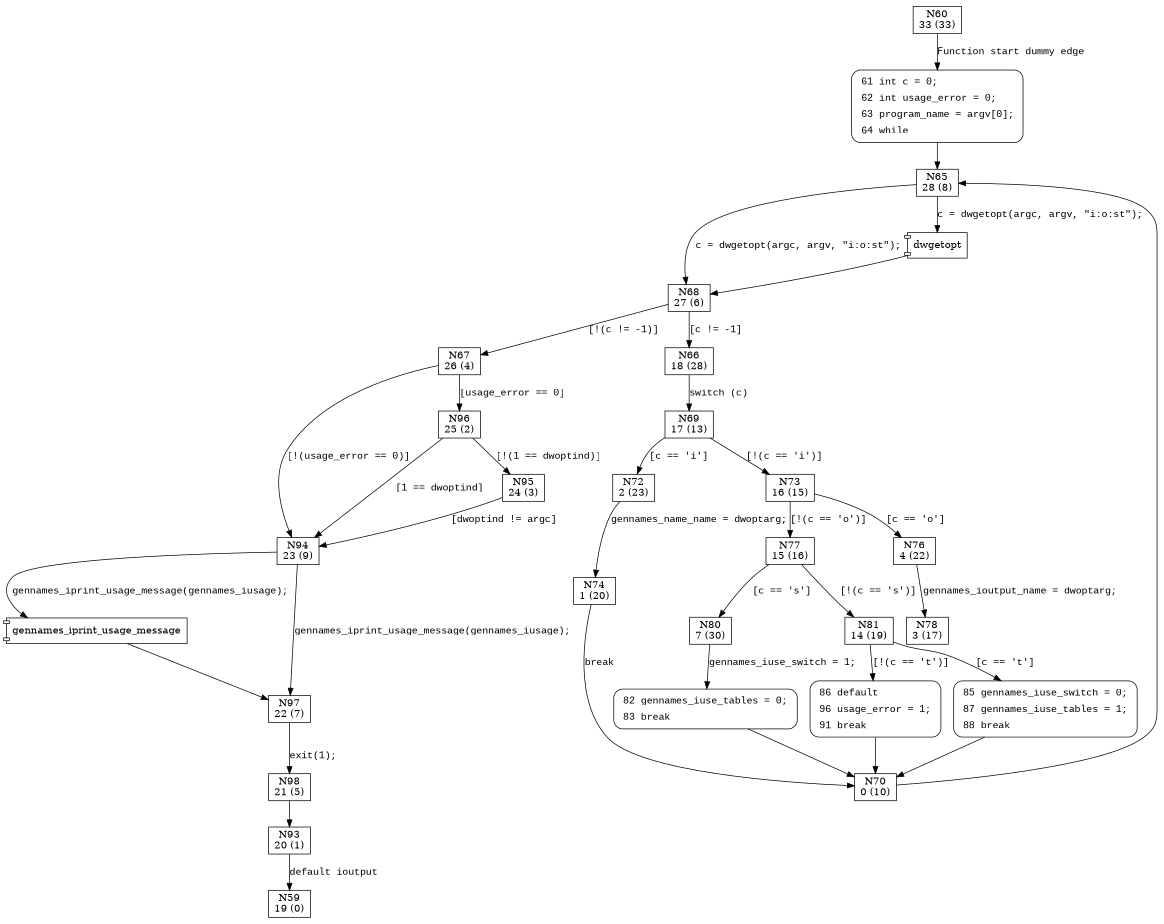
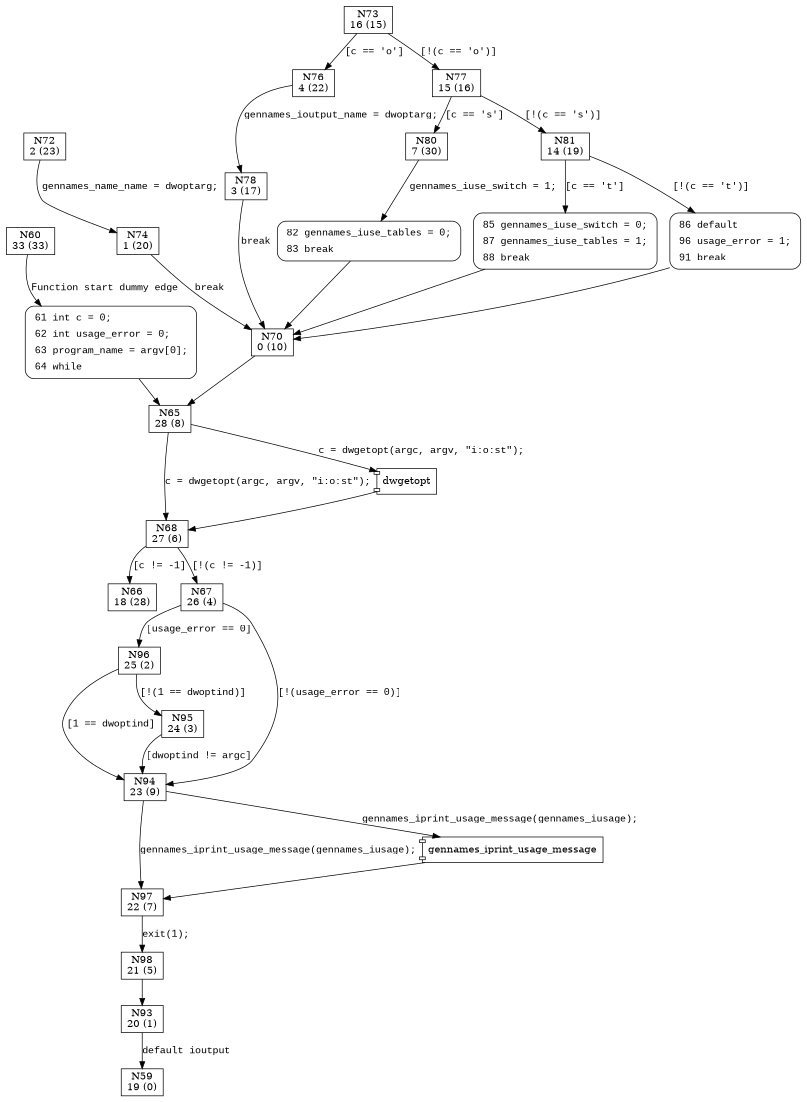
  digraph {
    node [shape=box]
    edge [fontname="Courier New"]
    n1 [label="N60\n33 (33)"]
    n2 [fillcolor=white fontname="Courier New" label=<<table border="0" cellborder="0" cellpadding="3" bgcolor="white"><tr><td align="right">61</td><td align="left">int c = 0;</td></tr><tr><td align="right">62</td><td align="left">int usage_error = 0;</td></tr><tr><td align="right">63</td><td align="left">program_name = argv[0];</td></tr><tr><td align="right">64</td><td align="left">while</td></tr></table>> penwidth=1 shape=Mrecord style="filled,bold"]
    n3 [label="N65\n28 (8)"]
    n4 [label="N68\n27 (6)"]
    n5 [label=dwgetopt shape=component]
    n6 [label="N66\n18 (28)"]
    n7 [label="N67\n26 (4)"]
-   n8 [label="N69\n17 (13)"]
    n9 [label="N96\n25 (2)"]
    n10 [label="N94\n23 (9)"]
    n11 [label="N72\n2 (23)"]
    n12 [label="N73\n16 (15)"]
    n13 [label="N95\n24 (3)"]
    n14 [label="N97\n22 (7)"]
    n15 [label=gennames_iprint_usage_message shape=component]
    n16 [label="N98\n21 (5)"]
    n17 [label="N93\n20 (1)"]
    n18 [label="N59\n19 (0)"]
    n19 [label="N74\n1 (20)"]
    n20 [label="N76\n4 (22)"]
    n21 [label="N77\n15 (16)"]
    n22 [label="N70\n0 (10)"]
    n23 [label="N78\n3 (17)"]
    n24 [label="N80\n7 (30)"]
    n25 [label="N81\n14 (19)"]
    n26 [fillcolor=white fontname="Courier New" label=<<table border="0" cellborder="0" cellpadding="3" bgcolor="white"><tr><td align="right">82</td><td align="left">gennames_iuse_tables = 0;</td></tr><tr><td align="right">83</td><td align="left">break</td></tr></table>> penwidth=1 shape=Mrecord style="filled,bold"]
    n27 [fillcolor=white fontname="Courier New" label=<<table border="0" cellborder="0" cellpadding="3" bgcolor="white"><tr><td align="right">85</td><td align="left">gennames_iuse_switch = 0;</td></tr><tr><td align="right">87</td><td align="left">gennames_iuse_tables = 1;</td></tr><tr><td align="right">88</td><td align="left">break</td></tr></table>> penwidth=1 shape=Mrecord style="filled,bold"]
    n28 [fillcolor=white fontname="Courier New" label=<<table border="0" cellborder="0" cellpadding="3" bgcolor="white"><tr><td align="right">86</td><td align="left">default</td></tr><tr><td align="right">96</td><td align="left">usage_error = 1;</td></tr><tr><td align="right">91</td><td align="left">break</td></tr></table>> penwidth=1 shape=Mrecord style="filled,bold"]
    n1 -> n2 [label="Function start dummy edge"]
    n2 -> n3 [fontname=""]
    n3 -> n4 [label="c = dwgetopt(argc, argv, \"i:o:st\");"]
    n3 -> n5 [label="c = dwgetopt(argc, argv, \"i:o:st\");"]
    n4 -> n6 [label="[c != -1]"]
    n4 -> n7 [label="[!(c != -1)]"]
    n5 -> n4
-   n6 -> n8 [label="switch (c)"]
    n7 -> n9 [label="[usage_error == 0]"]
    n7 -> n10 [label="[!(usage_error == 0)]"]
-   n8 -> n11 [label="[c == 'i']"]
-   n8 -> n12 [label="[!(c == 'i')]"]
    n9 -> n10 [label="[1 == dwoptind]"]
    n9 -> n13 [label="[!(1 == dwoptind)]"]
    n10 -> n14 [label="gennames_iprint_usage_message(gennames_iusage);"]
    n10 -> n15 [label="gennames_iprint_usage_message(gennames_iusage);"]
    n11 -> n19 [label="gennames_name_name = dwoptarg;"]
    n12 -> n20 [label="[c == 'o']"]
    n12 -> n21 [label="[!(c == 'o')]"]
    n13 -> n10 [label="[dwoptind != argc]"]
    n14 -> n16 [label="exit(1);"]
    n15 -> n14
    n16 -> n17
    n17 -> n18 [label="default ioutput"]
    n19 -> n22 [label=break]
    n20 -> n23 [label="gennames_ioutput_name = dwoptarg;"]
    n21 -> n24 [label="[c == 's']"]
    n21 -> n25 [label="[!(c == 's')]"]
    n22 -> n3
+   n23 -> n22 [label=break]
    n24 -> n26 [label="gennames_iuse_switch = 1;"]
    n25 -> n27 [label="[c == 't']"]
    n25 -> n28 [label="[!(c == 't')]"]
    n26 -> n22 [fontname=""]
    n27 -> n22 [fontname=""]
    n28 -> n22 [fontname=""]
  }
